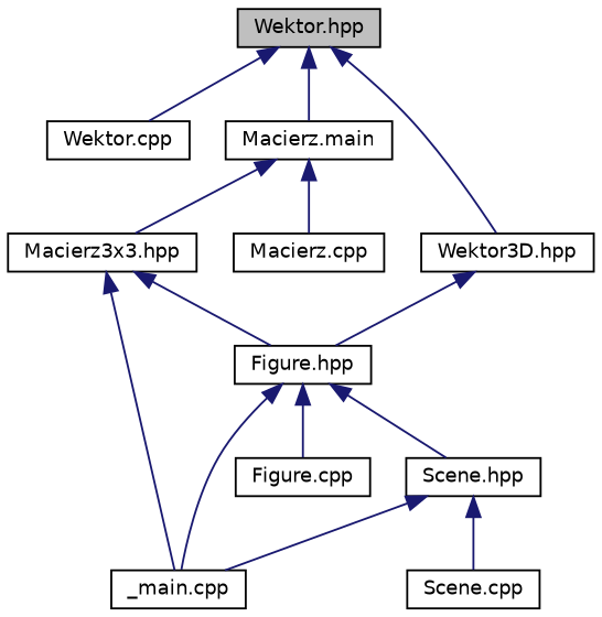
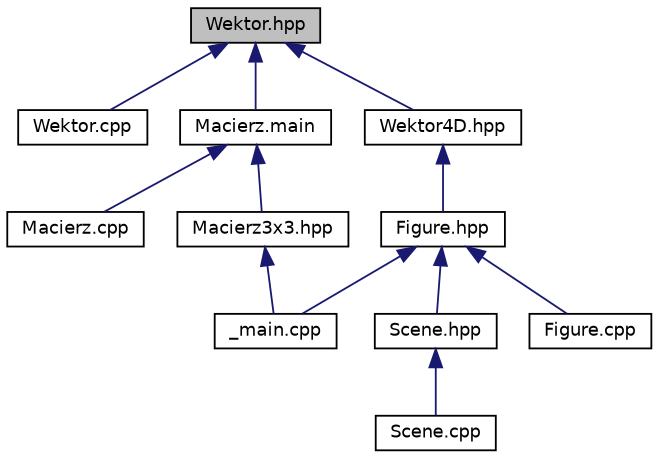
  digraph {
    node [color=black fillcolor=white fontname=Helvetica fontsize=10 shape=record style=filled]
    edge [color=midnightblue dir=back fontname=Helvetica fontsize=10 labelfontname=Helvetica labelfontsize=10 style=solid]
    n1 [fillcolor=grey75 fontcolor=black height=0.2 label="Wektor.hpp" width=0.4]
    n2 [height=0.2 label="Wektor.cpp" width=0.4]
    n3 [height=0.2 label="Macierz.main" width=0.4]
-   n4 [height=0.2 label="Wektor3D.hpp" width=0.4]
+   n4 [height=0.2 label="Wektor4D.hpp" width=0.4]
    n5 [height=0.2 label="Macierz.cpp" width=0.4]
    n6 [height=0.2 label="Macierz3x3.hpp" width=0.4]
    n7 [height=0.2 label="Figure.hpp" width=0.4]
    n8 [height=0.2 label="_main.cpp" width=0.4]
    n9 [height=0.2 label="Scene.hpp" width=0.4]
    n10 [height=0.2 label="Figure.cpp" width=0.4]
    n11 [height=0.2 label="Scene.cpp" width=0.4]
    n1 -> n2
    n1 -> n3
    n1 -> n4
    n3 -> n5
    n3 -> n6
    n4 -> n7
-   n6 -> n7
    n6 -> n8
    n7 -> n8
    n7 -> n9
    n7 -> n10
-   n9 -> n8
    n9 -> n11
  }
